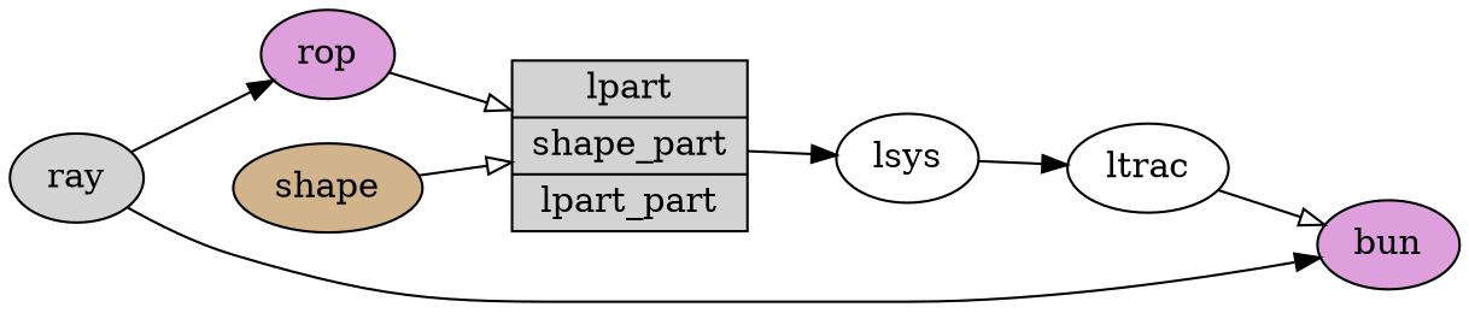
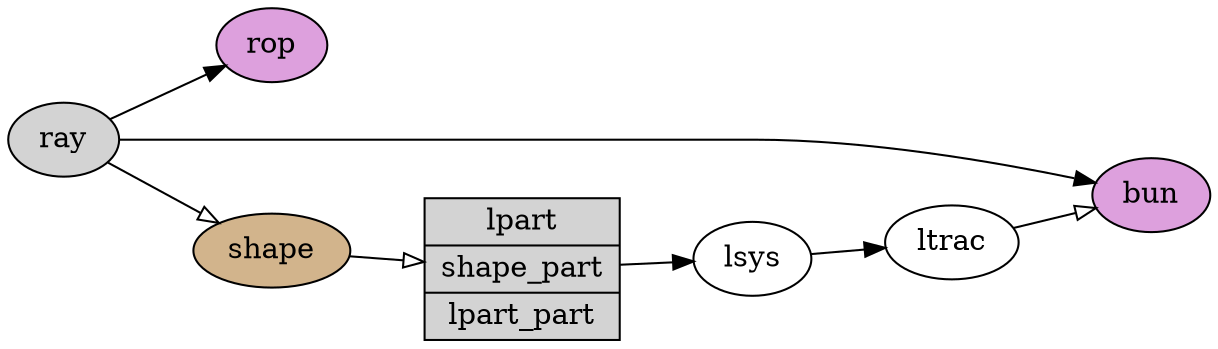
  digraph {
    rankdir=LR
    node [fillcolor=plum style=filled]
    edge [arrowhead=onormal]
    rop
    ray [fillcolor=lightgrey]
    bun
    n4 [fillcolor=tan label=shape]
    n5 [fillcolor=lightgrey label="lpart | shape_part | lpart_part" shape=record]
    lsys [fillcolor=white]
    ltrac [fillcolor=white]
-   rop -> n5
    ray -> rop [arrowhead=normal]
    ray -> bun [arrowhead=normal]
+   ray -> n4
    n4 -> n5
    n5 -> lsys [arrowhead=normal]
    lsys -> ltrac [arrowhead=normal]
    ltrac -> bun
  }
